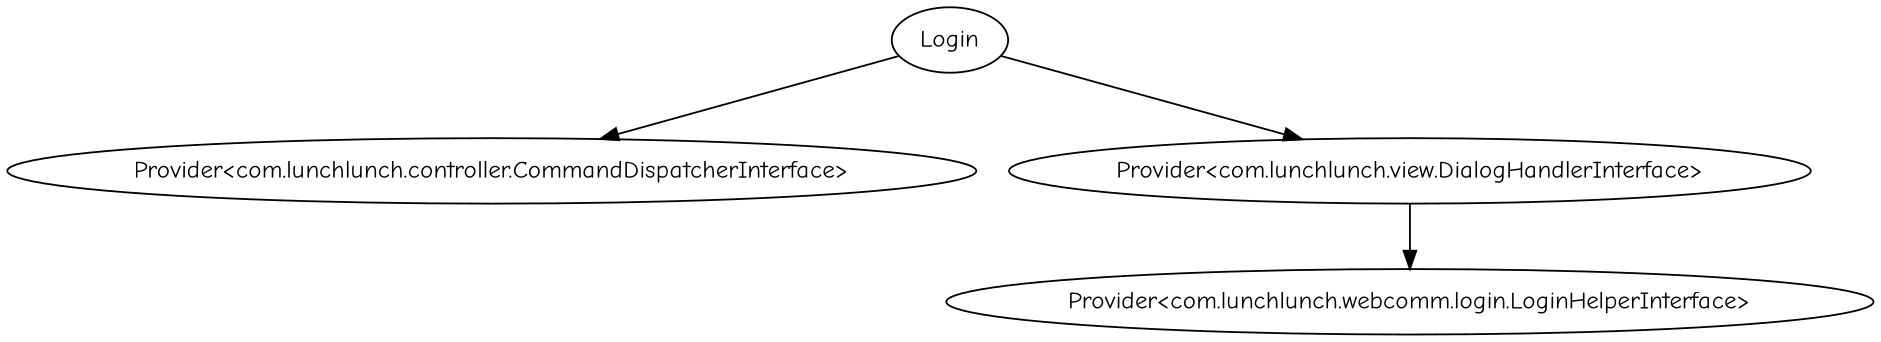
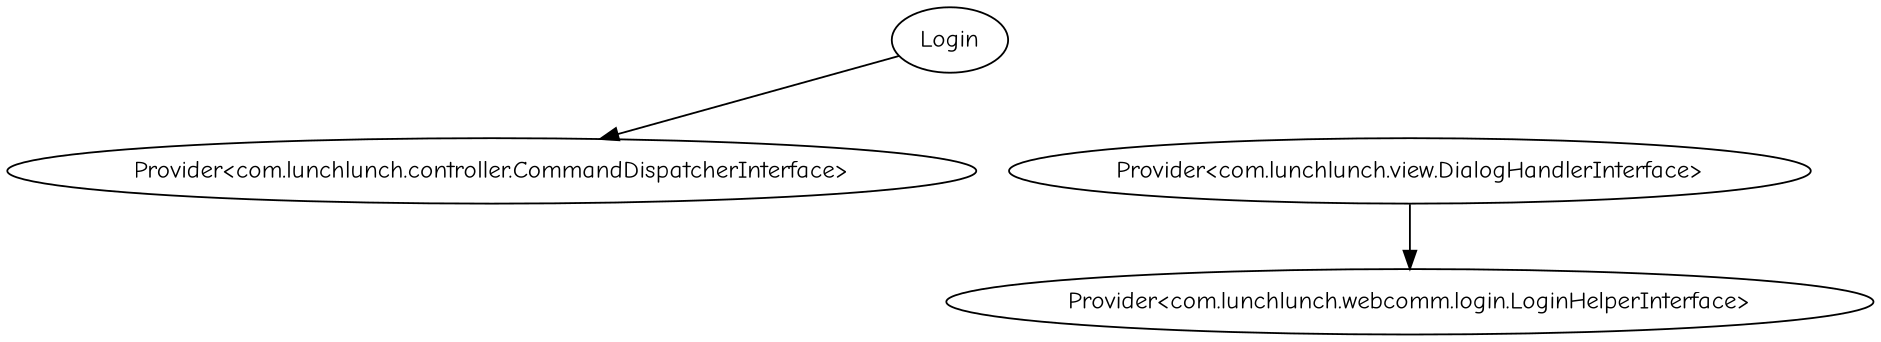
  digraph {
    concentrate=true
    fontname="Comic Neue"
    node [fontname="Comic Neue"]
    edge [fontname="Comic Neue"]
    n1 [label="Provider<com.lunchlunch.controller.CommandDispatcherInterface>"]
    Login
    n3 [label="Provider<com.lunchlunch.view.DialogHandlerInterface>"]
    n4 [label="Provider<com.lunchlunch.webcomm.login.LoginHelperInterface>"]
    Login -> n1
-   Login -> n3
    n3 -> n4
  }
